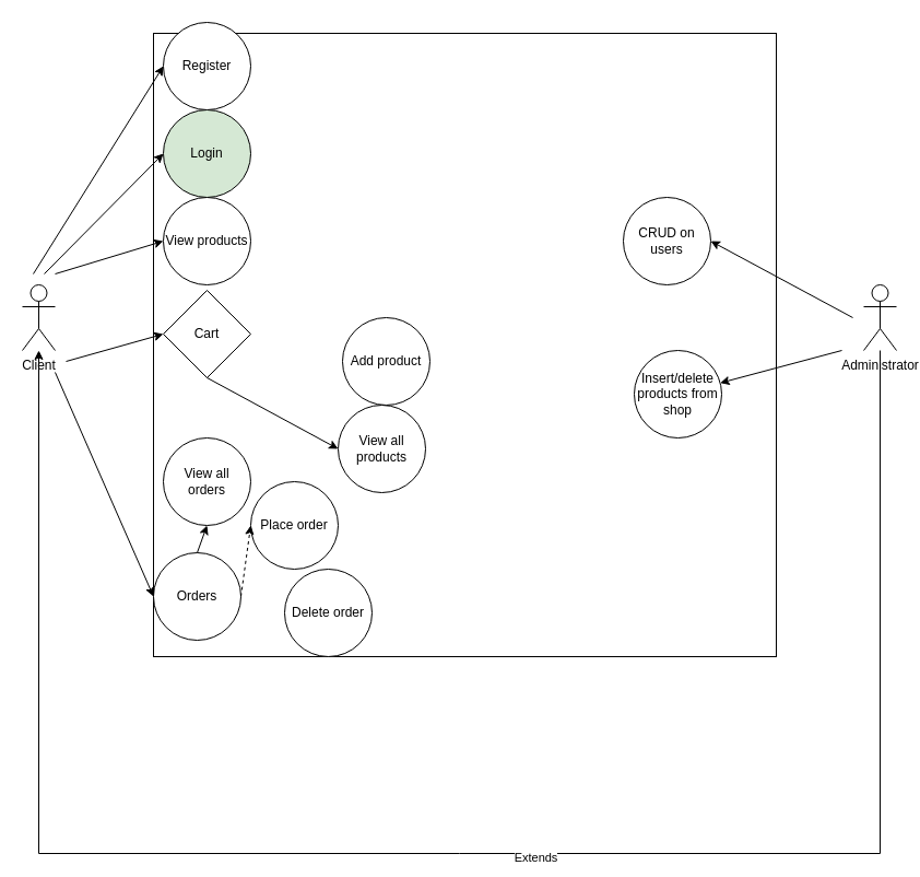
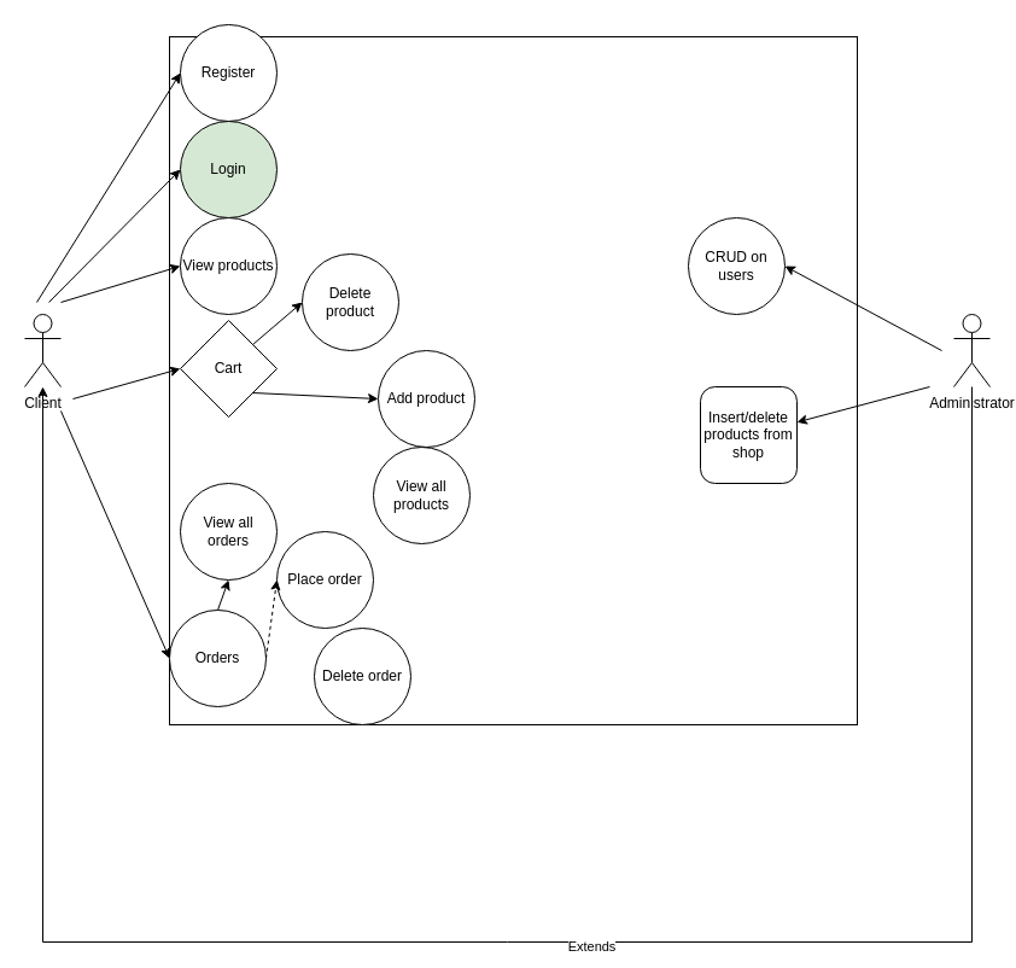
  <mxCell id="0" />
  <mxCell id="1" parent="0" />
  <mxCell id="2" value="&lt;span style=&quot;color: rgba(0 , 0 , 0 , 0) ; font-family: monospace ; font-size: 0px&quot;&gt;%3CmxGraphModel%3E%3Croot%3E%3CmxCell%20id%3D%220%22%2F%3E%3CmxCell%20id%3D%221%22%20parent%3D%220%22%2F%3E%3CmxCell%20id%3D%222%22%20value%3D%22Register%22%20style%3D%22ellipse%3BwhiteSpace%3Dwrap%3Bhtml%3D1%3Baspect%3Dfixed%3B%22%20vertex%3D%221%22%20parent%3D%221%22%3E%3CmxGeometry%20x%3D%22209%22%20y%3D%2260%22%20width%3D%2280%22%20height%3D%2280%22%20as%3D%22geometry%22%2F%3E%3C%2FmxCell%3E%3C%2Froot%3E%3C%2FmxGraphModel%3E&lt;/span&gt;&lt;span style=&quot;color: rgba(0 , 0 , 0 , 0) ; font-family: monospace ; font-size: 0px&quot;&gt;%3CmxGraphModel%3E%3Croot%3E%3CmxCell%20id%3D%220%22%2F%3E%3CmxCell%20id%3D%221%22%20parent%3D%220%22%2F%3E%3CmxCell%20id%3D%222%22%20value%3D%22Register%22%20style%3D%22ellipse%3BwhiteSpace%3Dwrap%3Bhtml%3D1%3Baspect%3Dfixed%3B%22%20vertex%3D%221%22%20parent%3D%221%22%3E%3CmxGeometry%20x%3D%22209%22%20y%3D%2260%22%20width%3D%2280%22%20height%3D%2280%22%20as%3D%22geometry%22%2F%3E%3C%2FmxCell%3E%3C%2Froot%3E%3C%2FmxGraphModel%3E&lt;/span&gt;" style="whiteSpace=wrap;html=1;aspect=fixed;" parent="1" vertex="1"><mxGeometry x="140" y="30" width="570" height="570" as="geometry" /></mxCell>
  <mxCell id="3" value="Client" style="shape=umlActor;verticalLabelPosition=bottom;verticalAlign=top;html=1;outlineConnect=0;" vertex="1" parent="1"><mxGeometry x="20" y="260" width="30" height="60" as="geometry" /></mxCell>
  <mxCell id="4" value="Administrator" style="shape=umlActor;verticalLabelPosition=bottom;verticalAlign=top;html=1;outlineConnect=0;" vertex="1" parent="1"><mxGeometry x="790" y="260" width="30" height="60" as="geometry" /></mxCell>
  <mxCell id="5" value="Register" style="ellipse;whiteSpace=wrap;html=1;aspect=fixed;" vertex="1" parent="1"><mxGeometry x="149" y="20" width="80" height="80" as="geometry" /></mxCell>
  <mxCell id="6" value="Login" style="ellipse;whiteSpace=wrap;html=1;aspect=fixed;fillColor=#d5e8d4;" vertex="1" parent="1"><mxGeometry x="149" y="100" width="80" height="80" as="geometry" /></mxCell>
  <mxCell id="7" value="View products" style="ellipse;whiteSpace=wrap;html=1;aspect=fixed;" vertex="1" parent="1"><mxGeometry x="149" y="180" width="80" height="80" as="geometry" /></mxCell>
  <mxCell id="8" value="Cart" style="rhombus;whiteSpace=wrap;html=1;aspect=fixed;" vertex="1" parent="1"><mxGeometry x="149" y="265" width="80" height="80" as="geometry" /></mxCell>
  <mxCell id="9" value="Orders" style="ellipse;whiteSpace=wrap;html=1;aspect=fixed;" vertex="1" parent="1"><mxGeometry x="140" y="505" width="80" height="80" as="geometry" /></mxCell>
  <mxCell id="10" value="" style="endArrow=classic;html=1;rounded=0;entryX=0;entryY=0.5;entryDx=0;entryDy=0;" edge="1" parent="1" target="5"><mxGeometry width="50" height="50" relative="1" as="geometry"><mxPoint x="30" y="250" as="sourcePoint" /><mxPoint x="360" y="290" as="targetPoint" /></mxGeometry></mxCell>
  <mxCell id="11" value="" style="endArrow=classic;html=1;rounded=0;entryX=0;entryY=0.5;entryDx=0;entryDy=0;" edge="1" parent="1" target="6"><mxGeometry width="50" height="50" relative="1" as="geometry"><mxPoint x="40" y="250" as="sourcePoint" /><mxPoint x="159" y="70" as="targetPoint" /></mxGeometry></mxCell>
  <mxCell id="12" value="" style="endArrow=classic;html=1;rounded=0;entryX=0;entryY=0.5;entryDx=0;entryDy=0;" edge="1" parent="1" target="7"><mxGeometry width="50" height="50" relative="1" as="geometry"><mxPoint x="50" y="250" as="sourcePoint" /><mxPoint x="169" y="80" as="targetPoint" /></mxGeometry></mxCell>
  <mxCell id="13" value="" style="endArrow=classic;html=1;rounded=0;entryX=0;entryY=0.5;entryDx=0;entryDy=0;" edge="1" parent="1" target="8"><mxGeometry width="50" height="50" relative="1" as="geometry"><mxPoint x="60" y="330" as="sourcePoint" /><mxPoint x="189" y="100" as="targetPoint" /></mxGeometry></mxCell>
  <mxCell id="14" value="" style="endArrow=classic;html=1;rounded=0;entryX=0;entryY=0.5;entryDx=0;entryDy=0;" edge="1" parent="1" target="9"><mxGeometry width="50" height="50" relative="1" as="geometry"><mxPoint x="50" y="340" as="sourcePoint" /><mxPoint x="199" y="110" as="targetPoint" /></mxGeometry></mxCell>
+ <mxCell id="15" value="Delete product" style="ellipse;whiteSpace=wrap;html=1;aspect=fixed;" vertex="1" parent="1"><mxGeometry x="250" y="210" width="80" height="80" as="geometry" /></mxCell>
  <mxCell id="16" value="Add product" style="ellipse;whiteSpace=wrap;html=1;aspect=fixed;" vertex="1" parent="1"><mxGeometry x="313" y="290" width="80" height="80" as="geometry" /></mxCell>
+ <mxCell id="17" value="" style="endArrow=classic;html=1;rounded=0;entryX=0;entryY=0.5;entryDx=0;entryDy=0;exitX=1;exitY=0;exitDx=0;exitDy=0;" edge="1" parent="1" source="8" target="15"><mxGeometry width="50" height="50" relative="1" as="geometry"><mxPoint x="70" y="340" as="sourcePoint" /><mxPoint x="170" y="315" as="targetPoint" /></mxGeometry></mxCell>
+ <mxCell id="18" value="" style="endArrow=classic;html=1;rounded=0;entryX=0;entryY=0.5;entryDx=0;entryDy=0;exitX=1;exitY=1;exitDx=0;exitDy=0;" edge="1" parent="1" source="8" target="16"><mxGeometry width="50" height="50" relative="1" as="geometry"><mxPoint x="80" y="350" as="sourcePoint" /><mxPoint x="180" y="325" as="targetPoint" /></mxGeometry></mxCell>
  <mxCell id="19" value="Place order" style="ellipse;whiteSpace=wrap;html=1;aspect=fixed;" vertex="1" parent="1"><mxGeometry x="229" y="440" width="80" height="80" as="geometry" /></mxCell>
  <mxCell id="20" value="Delete order" style="ellipse;whiteSpace=wrap;html=1;aspect=fixed;" vertex="1" parent="1"><mxGeometry x="260" y="520" width="80" height="80" as="geometry" /></mxCell>
  <mxCell id="21" value="" style="endArrow=classic;html=1;rounded=0;entryX=0;entryY=0.5;entryDx=0;entryDy=0;exitX=1;exitY=0.5;exitDx=0;exitDy=0;dashed=1;" edge="1" parent="1" source="9" target="19"><mxGeometry width="50" height="50" relative="1" as="geometry"><mxPoint x="227.284" y="286.716" as="sourcePoint" /><mxPoint x="290" y="250" as="targetPoint" /></mxGeometry></mxCell>
  <mxCell id="22" value="View all orders" style="ellipse;whiteSpace=wrap;html=1;aspect=fixed;" vertex="1" parent="1"><mxGeometry x="149" y="400" width="80" height="80" as="geometry" /></mxCell>
  <mxCell id="23" value="" style="endArrow=classic;html=1;rounded=0;entryX=0.5;entryY=1;entryDx=0;entryDy=0;exitX=0.5;exitY=0;exitDx=0;exitDy=0;" edge="1" parent="1" source="9" target="22"><mxGeometry width="50" height="50" relative="1" as="geometry"><mxPoint x="230" y="555" as="sourcePoint" /><mxPoint x="270" y="490" as="targetPoint" /></mxGeometry></mxCell>
  <mxCell id="24" value="View all products" style="ellipse;whiteSpace=wrap;html=1;aspect=fixed;" vertex="1" parent="1"><mxGeometry x="309" y="370" width="80" height="80" as="geometry" /></mxCell>
- <mxCell id="25" value="" style="endArrow=classic;html=1;rounded=0;entryX=0;entryY=0.5;entryDx=0;entryDy=0;exitX=0.5;exitY=1;exitDx=0;exitDy=0;" edge="1" parent="1" source="8" target="24"><mxGeometry width="50" height="50" relative="1" as="geometry"><mxPoint x="227.284" y="343.284" as="sourcePoint" /><mxPoint x="323" y="340" as="targetPoint" /></mxGeometry></mxCell>
  <mxCell id="26" value="" style="endArrow=classic;html=1;rounded=0;" edge="1" parent="1" source="4" target="3"><mxGeometry width="50" height="50" relative="1" as="geometry"><mxPoint x="310" y="340" as="sourcePoint" /><mxPoint x="360" y="290" as="targetPoint" /><Array as="points"><mxPoint x="805" y="780" /><mxPoint x="420" y="780" /><mxPoint x="35" y="780" /></Array></mxGeometry></mxCell>
  <mxCell id="27" value="Extends" style="edgeLabel;html=1;align=center;verticalAlign=middle;resizable=0;points=[];" vertex="1" connectable="0" parent="26"><mxGeometry x="-0.082" y="3" relative="1" as="geometry"><mxPoint as="offset" /></mxGeometry></mxCell>
  <mxCell id="28" value="CRUD on users" style="ellipse;whiteSpace=wrap;html=1;aspect=fixed;" vertex="1" parent="1"><mxGeometry x="570" y="180" width="80" height="80" as="geometry" /></mxCell>
- <mxCell id="29" value="Insert/delete products from shop" style="ellipse;whiteSpace=wrap;html=1;aspect=fixed;" vertex="1" parent="1"><mxGeometry x="580" y="320" width="80" height="80" as="geometry" /></mxCell>
+ <mxCell id="29" value="Insert/delete products from shop" style="whiteSpace=wrap;html=1;aspect=fixed;rounded=1;" vertex="1" parent="1"><mxGeometry x="580" y="320" width="80" height="80" as="geometry" /></mxCell>
  <mxCell id="30" value="" style="endArrow=classic;html=1;rounded=0;entryX=1;entryY=0.5;entryDx=0;entryDy=0;" edge="1" parent="1" target="28"><mxGeometry width="50" height="50" relative="1" as="geometry"><mxPoint x="780" y="290" as="sourcePoint" /><mxPoint x="159" y="315" as="targetPoint" /></mxGeometry></mxCell>
  <mxCell id="31" value="" style="endArrow=classic;html=1;rounded=0;" edge="1" parent="1" target="29"><mxGeometry width="50" height="50" relative="1" as="geometry"><mxPoint x="770" y="320" as="sourcePoint" /><mxPoint x="660" y="230" as="targetPoint" /></mxGeometry></mxCell>
